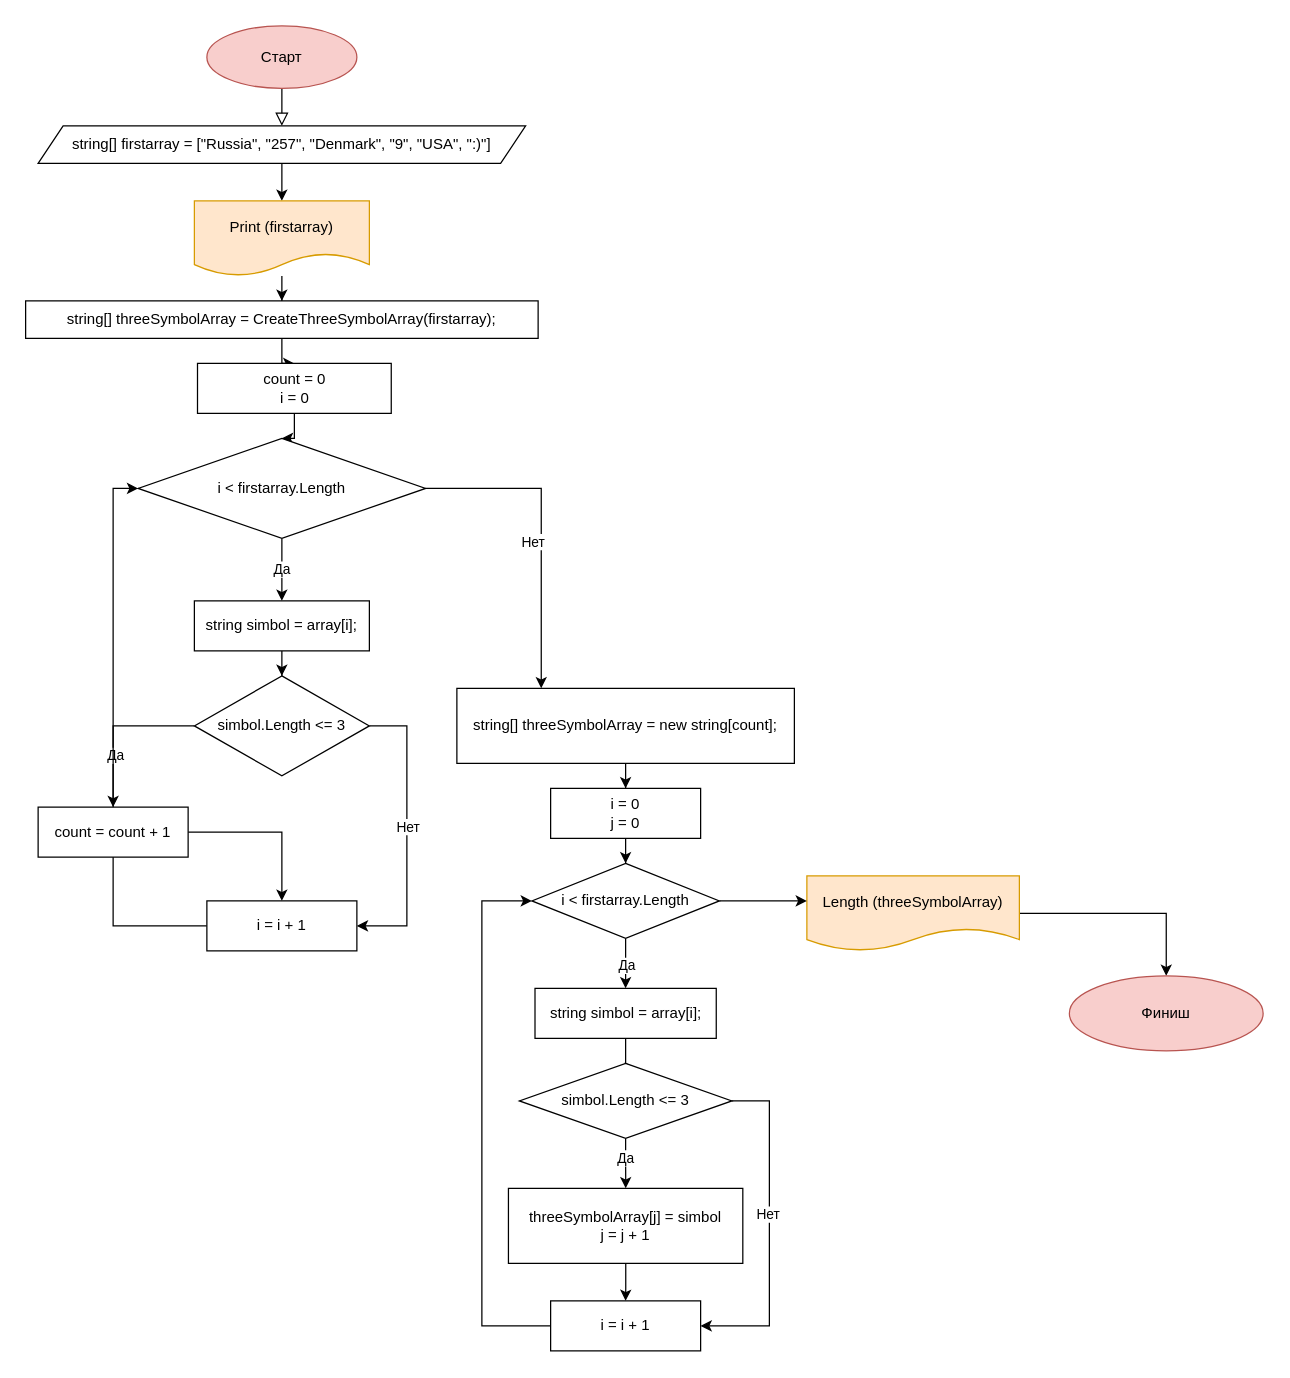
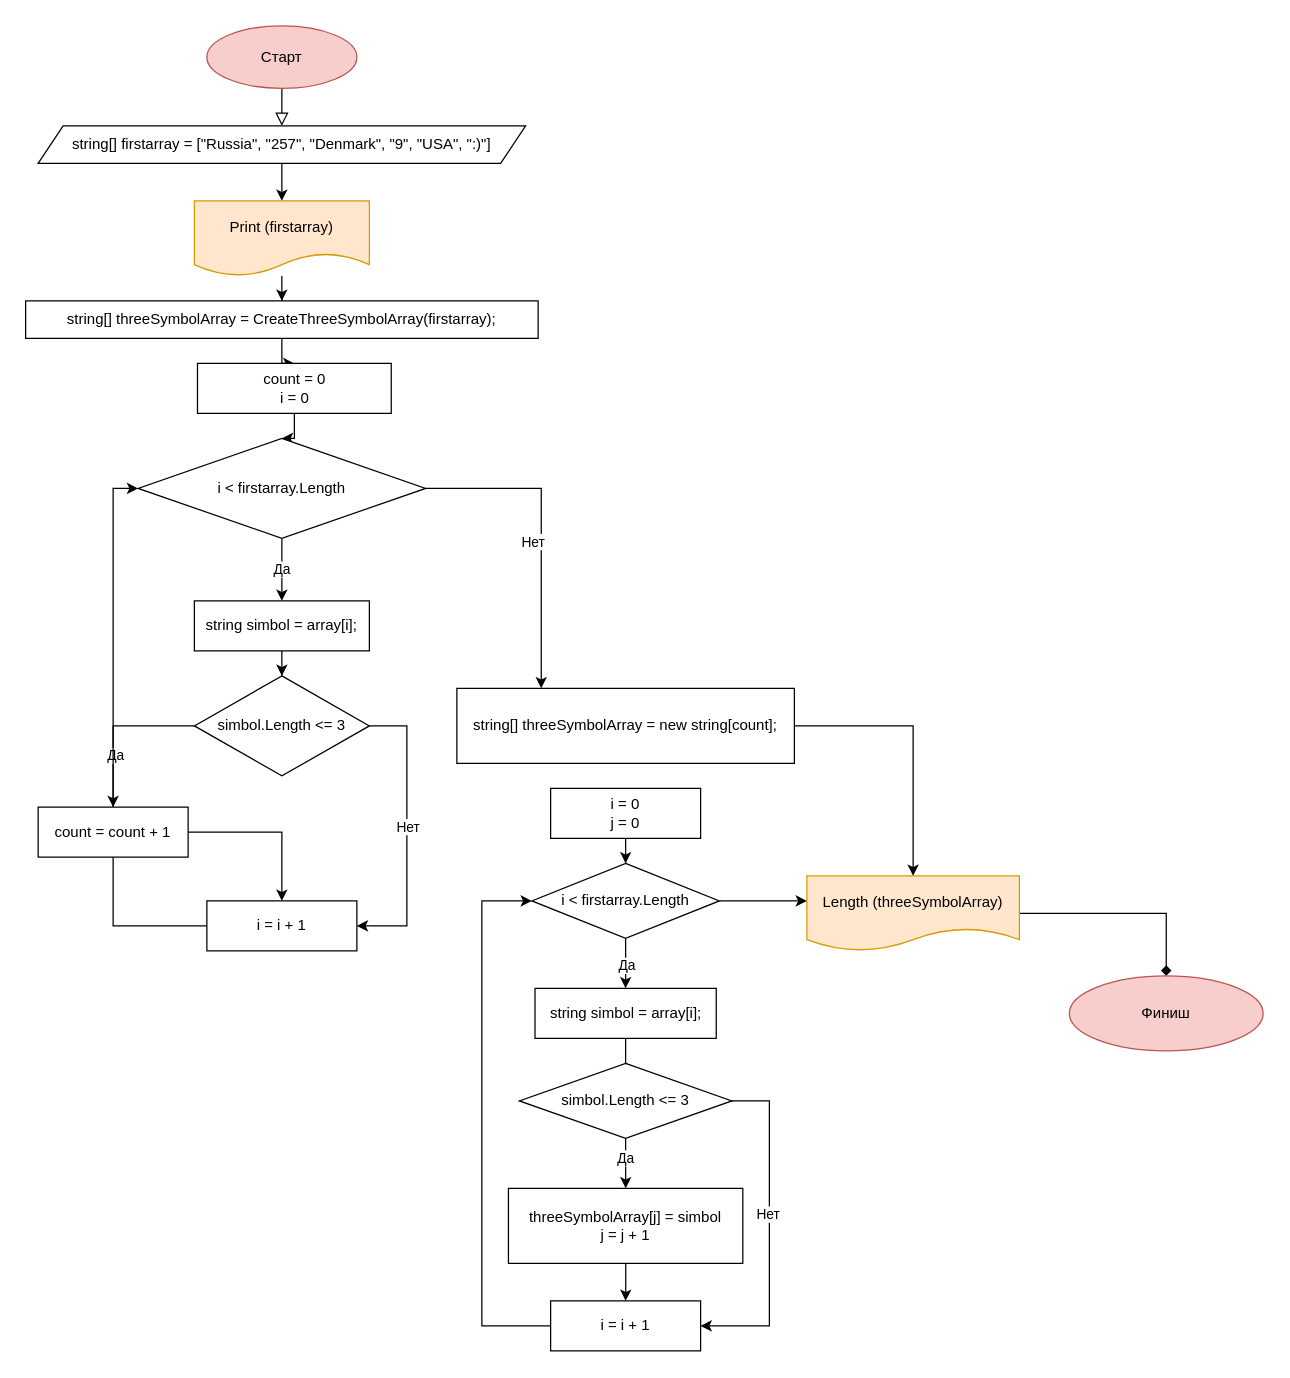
  <mxCell id="0" />
  <mxCell id="1" parent="0" />
  <mxCell id="2" value="" style="rounded=0;html=1;jettySize=auto;orthogonalLoop=1;fontSize=11;endArrow=block;endFill=0;endSize=8;strokeWidth=1;shadow=0;labelBackgroundColor=none;edgeStyle=orthogonalEdgeStyle;" parent="1" edge="1"><mxGeometry relative="1" as="geometry"><mxPoint x="225" y="70" as="sourcePoint" /><mxPoint x="225" y="100" as="targetPoint" /></mxGeometry></mxCell>
  <mxCell id="3" value="Старт" style="ellipse;whiteSpace=wrap;html=1;fillColor=#f8cecc;strokeColor=#b85450;" vertex="1" parent="1"><mxGeometry x="165" y="20" width="120" height="50" as="geometry" /></mxCell>
  <mxCell id="4" style="edgeStyle=orthogonalEdgeStyle;rounded=0;orthogonalLoop=1;jettySize=auto;html=1;entryX=0.5;entryY=0;entryDx=0;entryDy=0;" edge="1" parent="1" source="5" target="10"><mxGeometry relative="1" as="geometry" /></mxCell>
  <mxCell id="5" value="string[]&amp;nbsp;firstarray = [&quot;Russia&quot;, &quot;257&quot;, &quot;Denmark&quot;, &quot;9&quot;, &quot;USA&quot;, &quot;:)&quot;]" style="shape=parallelogram;perimeter=parallelogramPerimeter;whiteSpace=wrap;html=1;fixedSize=1;" vertex="1" parent="1"><mxGeometry x="30" y="100" width="390" height="30" as="geometry" /></mxCell>
  <mxCell id="6" style="edgeStyle=orthogonalEdgeStyle;rounded=0;orthogonalLoop=1;jettySize=auto;html=1;entryX=0.5;entryY=0;entryDx=0;entryDy=0;" edge="1" parent="1" source="7" target="14"><mxGeometry relative="1" as="geometry" /></mxCell>
  <mxCell id="7" value="string[]&amp;nbsp;threeSymbolArray = CreateThreeSymbolArray(firstarray);" style="rounded=0;whiteSpace=wrap;html=1;" vertex="1" parent="1"><mxGeometry x="20" y="240" width="410" height="30" as="geometry" /></mxCell>
  <mxCell id="8" style="edgeStyle=orthogonalEdgeStyle;rounded=0;orthogonalLoop=1;jettySize=auto;html=1;exitX=0.5;exitY=1;exitDx=0;exitDy=0;" edge="1" parent="1" source="5" target="5"><mxGeometry relative="1" as="geometry" /></mxCell>
  <mxCell id="9" style="edgeStyle=orthogonalEdgeStyle;rounded=0;orthogonalLoop=1;jettySize=auto;html=1;" edge="1" parent="1" source="10" target="7"><mxGeometry relative="1" as="geometry" /></mxCell>
  <mxCell id="10" value="Print (firstarray)" style="shape=document;whiteSpace=wrap;html=1;boundedLbl=1;fillColor=#ffe6cc;strokeColor=#d79b00;" vertex="1" parent="1"><mxGeometry x="155" y="160" width="140" height="60" as="geometry" /></mxCell>
- <mxCell id="11" value="" style="edgeStyle=orthogonalEdgeStyle;rounded=0;orthogonalLoop=1;jettySize=auto;html=1;" edge="1" parent="1" source="12" target="50"><mxGeometry relative="1" as="geometry" /></mxCell>
+ <mxCell id="11" value="" style="edgeStyle=orthogonalEdgeStyle;rounded=0;orthogonalLoop=1;jettySize=auto;html=1;endArrow=diamond;" edge="1" parent="1" source="12" target="50"><mxGeometry relative="1" as="geometry" /></mxCell>
  <mxCell id="12" value="Length (threeSymbolArray)" style="shape=document;whiteSpace=wrap;html=1;boundedLbl=1;fillColor=#ffe6cc;strokeColor=#d79b00;" vertex="1" parent="1"><mxGeometry x="645" y="700" width="170" height="60" as="geometry" /></mxCell>
  <mxCell id="13" style="edgeStyle=orthogonalEdgeStyle;rounded=0;orthogonalLoop=1;jettySize=auto;html=1;entryX=0.5;entryY=0;entryDx=0;entryDy=0;" edge="1" parent="1" source="14" target="19"><mxGeometry relative="1" as="geometry" /></mxCell>
  <mxCell id="14" value="count = 0&lt;br&gt;i = 0" style="rounded=0;whiteSpace=wrap;html=1;" vertex="1" parent="1"><mxGeometry x="157.5" y="290" width="155" height="40" as="geometry" /></mxCell>
  <mxCell id="15" value="" style="edgeStyle=orthogonalEdgeStyle;rounded=0;orthogonalLoop=1;jettySize=auto;html=1;startArrow=none;startFill=0;entryX=0.25;entryY=0;entryDx=0;entryDy=0;" edge="1" parent="1" source="19" target="31"><mxGeometry relative="1" as="geometry"><mxPoint x="445" y="390" as="targetPoint" /></mxGeometry></mxCell>
  <mxCell id="16" value="Нет" style="edgeLabel;html=1;align=center;verticalAlign=middle;resizable=0;points=[];" vertex="1" connectable="0" parent="15"><mxGeometry x="0.086" y="-2" relative="1" as="geometry"><mxPoint x="-5" y="-2" as="offset" /></mxGeometry></mxCell>
  <mxCell id="17" style="edgeStyle=orthogonalEdgeStyle;rounded=0;orthogonalLoop=1;jettySize=auto;html=1;exitX=0.5;exitY=1;exitDx=0;exitDy=0;" edge="1" parent="1" source="19"><mxGeometry relative="1" as="geometry"><mxPoint x="225" y="480" as="targetPoint" /></mxGeometry></mxCell>
  <mxCell id="18" value="Да" style="edgeLabel;html=1;align=center;verticalAlign=middle;resizable=0;points=[];" vertex="1" connectable="0" parent="17"><mxGeometry x="-0.036" y="-1" relative="1" as="geometry"><mxPoint as="offset" /></mxGeometry></mxCell>
  <mxCell id="19" value="i &amp;lt; firstarray.Length" style="rhombus;whiteSpace=wrap;html=1;" vertex="1" parent="1"><mxGeometry x="110" y="350" width="230" height="80" as="geometry" /></mxCell>
  <mxCell id="20" style="edgeStyle=orthogonalEdgeStyle;rounded=0;orthogonalLoop=1;jettySize=auto;html=1;exitX=0.5;exitY=1;exitDx=0;exitDy=0;" edge="1" parent="1" source="21" target="26"><mxGeometry relative="1" as="geometry"><mxPoint x="224.769" y="540" as="targetPoint" /></mxGeometry></mxCell>
  <mxCell id="21" value="string simbol = array[i];" style="rounded=0;whiteSpace=wrap;html=1;" vertex="1" parent="1"><mxGeometry x="155" y="480" width="140" height="40" as="geometry" /></mxCell>
  <mxCell id="22" style="edgeStyle=orthogonalEdgeStyle;rounded=0;orthogonalLoop=1;jettySize=auto;html=1;" edge="1" parent="1" source="26" target="29"><mxGeometry relative="1" as="geometry"><mxPoint x="225" y="640" as="targetPoint" /></mxGeometry></mxCell>
  <mxCell id="23" value="Да" style="edgeLabel;html=1;align=center;verticalAlign=middle;resizable=0;points=[];" vertex="1" connectable="0" parent="22"><mxGeometry x="0.361" y="1" relative="1" as="geometry"><mxPoint as="offset" /></mxGeometry></mxCell>
  <mxCell id="24" style="edgeStyle=orthogonalEdgeStyle;rounded=0;orthogonalLoop=1;jettySize=auto;html=1;entryX=1;entryY=0.5;entryDx=0;entryDy=0;" edge="1" parent="1" source="26" target="34"><mxGeometry relative="1" as="geometry"><mxPoint x="335" y="740" as="targetPoint" /><Array as="points"><mxPoint x="325" y="580" /><mxPoint x="325" y="740" /></Array></mxGeometry></mxCell>
  <mxCell id="25" value="Нет" style="edgeLabel;html=1;align=center;verticalAlign=middle;resizable=0;points=[];" vertex="1" connectable="0" parent="24"><mxGeometry x="0.003" y="-1" relative="1" as="geometry"><mxPoint x="1" y="-5" as="offset" /></mxGeometry></mxCell>
  <mxCell id="26" value="simbol.Length &amp;lt;= 3" style="rhombus;whiteSpace=wrap;html=1;" vertex="1" parent="1"><mxGeometry x="155" y="540" width="140" height="80" as="geometry" /></mxCell>
  <mxCell id="27" style="edgeStyle=orthogonalEdgeStyle;rounded=0;orthogonalLoop=1;jettySize=auto;html=1;entryX=0;entryY=0.5;entryDx=0;entryDy=0;exitX=0;exitY=0.5;exitDx=0;exitDy=0;" edge="1" parent="1" source="34" target="19"><mxGeometry relative="1" as="geometry"><mxPoint x="55" y="390" as="targetPoint" /><Array as="points"><mxPoint x="90" y="740" /><mxPoint x="90" y="390" /></Array></mxGeometry></mxCell>
  <mxCell id="28" style="edgeStyle=orthogonalEdgeStyle;rounded=0;orthogonalLoop=1;jettySize=auto;html=1;entryX=0.5;entryY=0;entryDx=0;entryDy=0;" edge="1" parent="1" source="29" target="34"><mxGeometry relative="1" as="geometry" /></mxCell>
  <mxCell id="29" value="count = count + 1" style="rounded=0;whiteSpace=wrap;html=1;" vertex="1" parent="1"><mxGeometry x="30" y="645" width="120" height="40" as="geometry" /></mxCell>
- <mxCell id="30" value="" style="edgeStyle=orthogonalEdgeStyle;rounded=0;orthogonalLoop=1;jettySize=auto;html=1;" edge="1" parent="1" source="31" target="33"><mxGeometry relative="1" as="geometry" /></mxCell>
+ <mxCell id="30" value="" style="edgeStyle=orthogonalEdgeStyle;rounded=0;orthogonalLoop=1;jettySize=auto;html=1;" edge="1" parent="1" source="31" target="12"><mxGeometry relative="1" as="geometry" /></mxCell>
  <mxCell id="31" value="string[] threeSymbolArray = new string[count];" style="rounded=0;whiteSpace=wrap;html=1;" vertex="1" parent="1"><mxGeometry x="365" y="550" width="270" height="60" as="geometry" /></mxCell>
  <mxCell id="32" value="" style="edgeStyle=orthogonalEdgeStyle;rounded=0;orthogonalLoop=1;jettySize=auto;html=1;" edge="1" parent="1" source="33" target="38"><mxGeometry relative="1" as="geometry" /></mxCell>
  <mxCell id="33" value="i = 0&lt;br&gt;j = 0" style="whiteSpace=wrap;html=1;rounded=0;" vertex="1" parent="1"><mxGeometry x="440" y="630" width="120" height="40" as="geometry" /></mxCell>
  <mxCell id="34" value="i = i + 1" style="rounded=0;whiteSpace=wrap;html=1;" vertex="1" parent="1"><mxGeometry x="165" y="720" width="120" height="40" as="geometry" /></mxCell>
  <mxCell id="35" value="" style="edgeStyle=orthogonalEdgeStyle;rounded=0;orthogonalLoop=1;jettySize=auto;html=1;" edge="1" parent="1" source="38" target="40"><mxGeometry relative="1" as="geometry" /></mxCell>
  <mxCell id="36" value="Да" style="edgeLabel;html=1;align=center;verticalAlign=middle;resizable=0;points=[];" vertex="1" connectable="0" parent="35"><mxGeometry x="0.06" relative="1" as="geometry"><mxPoint as="offset" /></mxGeometry></mxCell>
  <mxCell id="37" style="edgeStyle=orthogonalEdgeStyle;rounded=0;orthogonalLoop=1;jettySize=auto;html=1;" edge="1" parent="1" source="38"><mxGeometry relative="1" as="geometry"><mxPoint x="645" y="720" as="targetPoint" /></mxGeometry></mxCell>
  <mxCell id="38" value="i &amp;lt; firstarray.Length" style="rhombus;whiteSpace=wrap;html=1;rounded=0;" vertex="1" parent="1"><mxGeometry x="425" y="690" width="150" height="60" as="geometry" /></mxCell>
  <mxCell id="39" value="" style="edgeStyle=orthogonalEdgeStyle;rounded=0;orthogonalLoop=1;jettySize=auto;html=1;entryX=0.496;entryY=-0.017;entryDx=0;entryDy=0;entryPerimeter=0;" edge="1" parent="1" source="40" target="45"><mxGeometry relative="1" as="geometry"><mxPoint x="492.538" y="850" as="targetPoint" /></mxGeometry></mxCell>
  <mxCell id="40" value="string simbol = array[i];" style="whiteSpace=wrap;html=1;rounded=0;" vertex="1" parent="1"><mxGeometry x="427.5" y="790" width="145" height="40" as="geometry" /></mxCell>
  <mxCell id="41" value="" style="edgeStyle=orthogonalEdgeStyle;rounded=0;orthogonalLoop=1;jettySize=auto;html=1;" edge="1" parent="1" source="45" target="48"><mxGeometry relative="1" as="geometry" /></mxCell>
  <mxCell id="42" value="Да" style="edgeLabel;html=1;align=center;verticalAlign=middle;resizable=0;points=[];" vertex="1" connectable="0" parent="41"><mxGeometry x="-0.247" y="-1" relative="1" as="geometry"><mxPoint as="offset" /></mxGeometry></mxCell>
  <mxCell id="43" style="edgeStyle=orthogonalEdgeStyle;rounded=0;orthogonalLoop=1;jettySize=auto;html=1;entryX=1;entryY=0.5;entryDx=0;entryDy=0;" edge="1" parent="1" source="45" target="49"><mxGeometry relative="1" as="geometry"><Array as="points"><mxPoint x="615" y="880" /><mxPoint x="615" y="1060" /></Array></mxGeometry></mxCell>
  <mxCell id="44" value="Нет" style="edgeLabel;html=1;align=center;verticalAlign=middle;resizable=0;points=[];" vertex="1" connectable="0" parent="43"><mxGeometry x="-0.094" y="-2" relative="1" as="geometry"><mxPoint as="offset" /></mxGeometry></mxCell>
  <mxCell id="45" value="simbol.Length &amp;lt;= 3" style="rhombus;whiteSpace=wrap;html=1;" vertex="1" parent="1"><mxGeometry x="415" y="850" width="170" height="60" as="geometry" /></mxCell>
  <mxCell id="46" style="edgeStyle=orthogonalEdgeStyle;rounded=0;orthogonalLoop=1;jettySize=auto;html=1;entryX=0;entryY=0.5;entryDx=0;entryDy=0;exitX=0;exitY=0.5;exitDx=0;exitDy=0;" edge="1" parent="1" source="49" target="38"><mxGeometry relative="1" as="geometry"><mxPoint x="365" y="730" as="targetPoint" /><Array as="points"><mxPoint x="385" y="1060" /><mxPoint x="385" y="720" /></Array></mxGeometry></mxCell>
  <mxCell id="47" style="edgeStyle=orthogonalEdgeStyle;rounded=0;orthogonalLoop=1;jettySize=auto;html=1;entryX=0.5;entryY=0;entryDx=0;entryDy=0;" edge="1" parent="1" source="48" target="49"><mxGeometry relative="1" as="geometry" /></mxCell>
  <mxCell id="48" value="threeSymbolArray[j] = simbol&lt;br&gt;j = j + 1" style="whiteSpace=wrap;html=1;" vertex="1" parent="1"><mxGeometry x="406.25" y="950" width="187.5" height="60" as="geometry" /></mxCell>
  <mxCell id="49" value="i = i + 1" style="rounded=0;whiteSpace=wrap;html=1;" vertex="1" parent="1"><mxGeometry x="440" y="1040" width="120" height="40" as="geometry" /></mxCell>
  <mxCell id="50" value="Финиш" style="ellipse;whiteSpace=wrap;html=1;fillColor=#f8cecc;strokeColor=#b85450;" vertex="1" parent="1"><mxGeometry x="855" y="780" width="155" height="60" as="geometry" /></mxCell>
